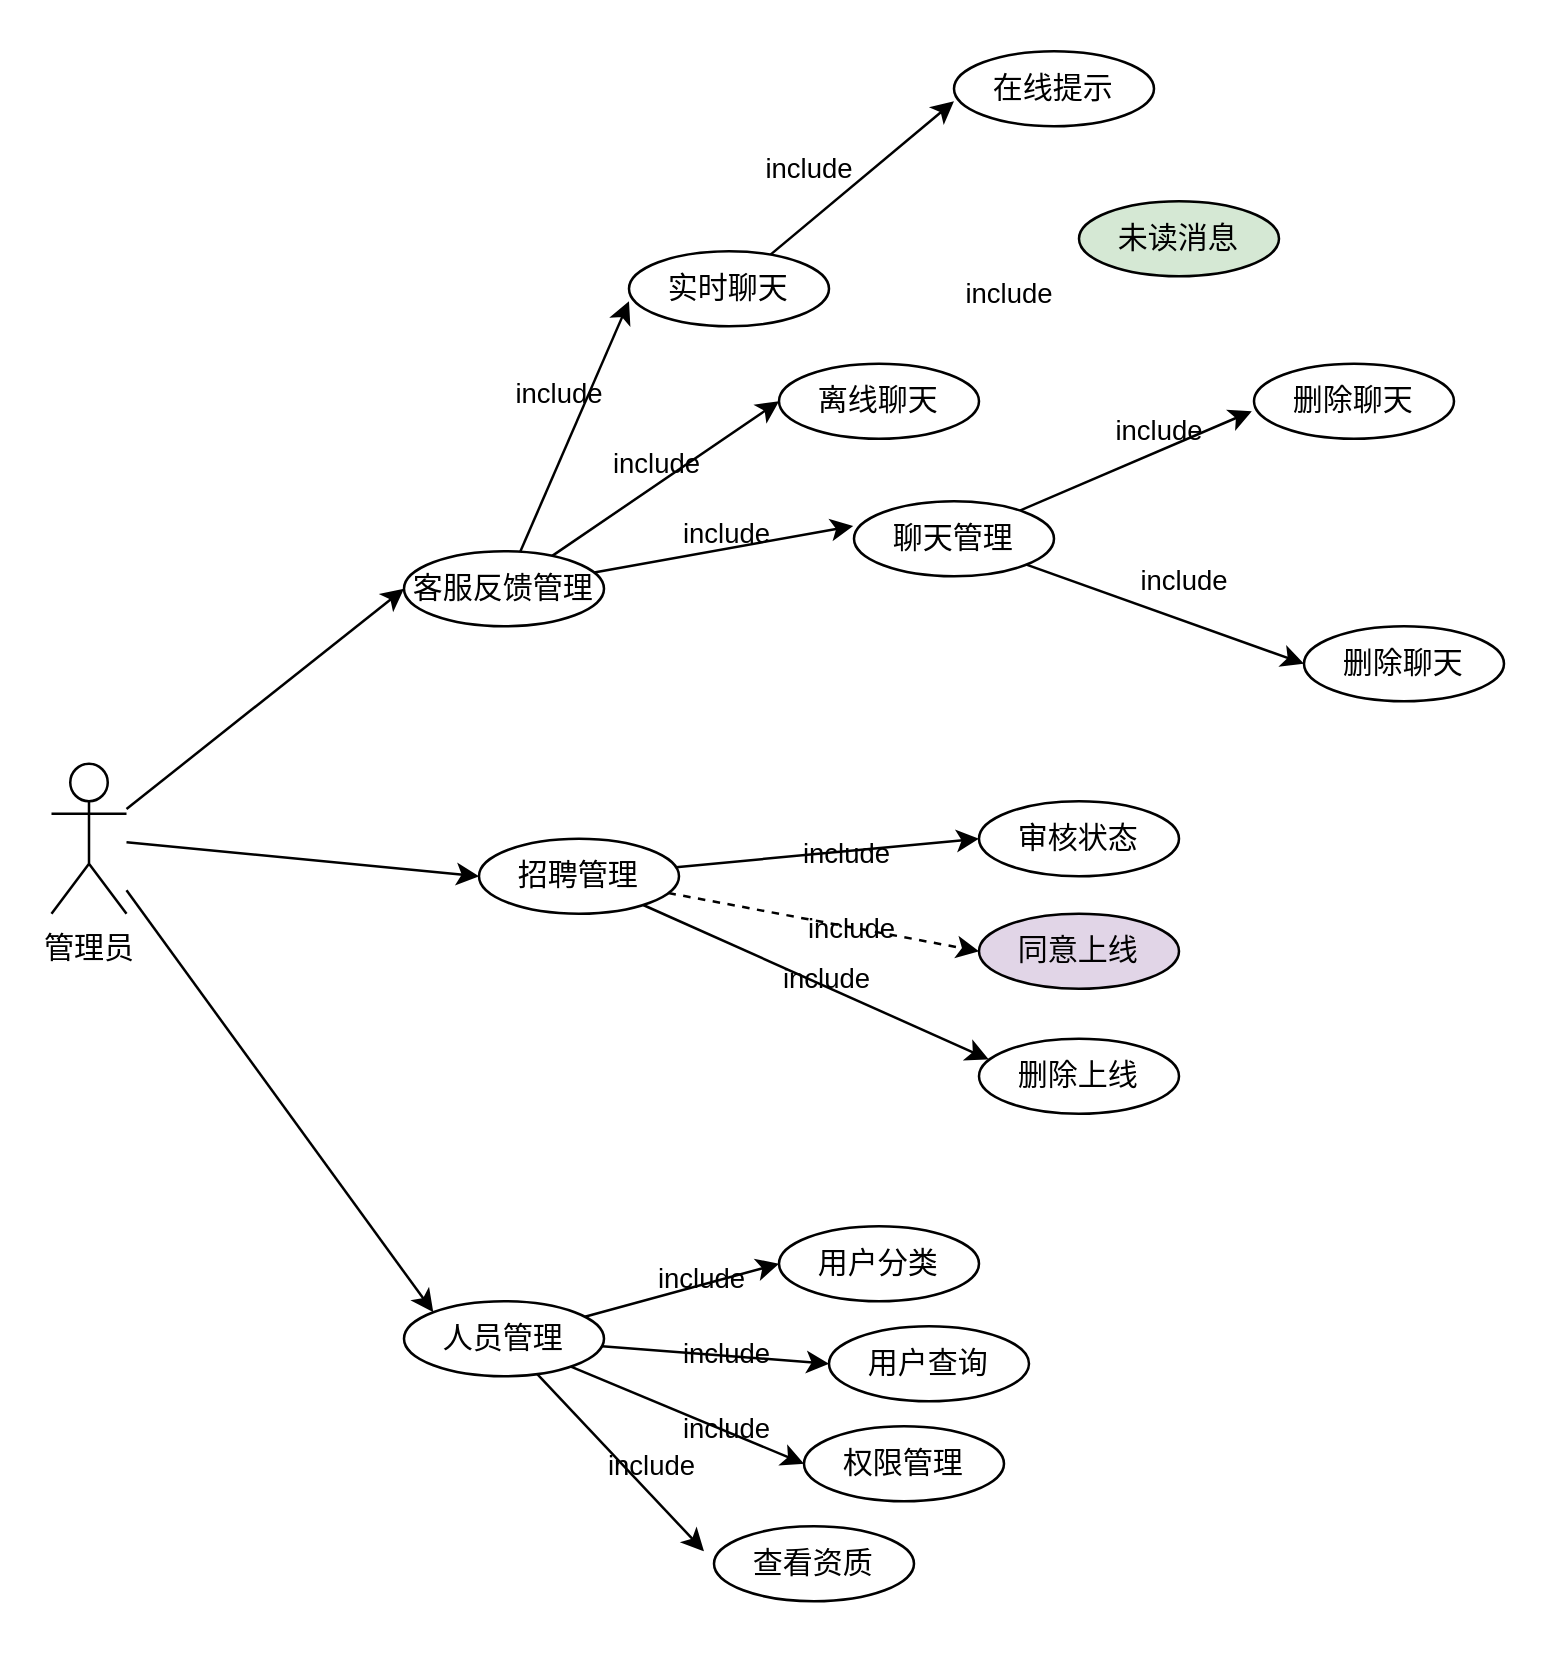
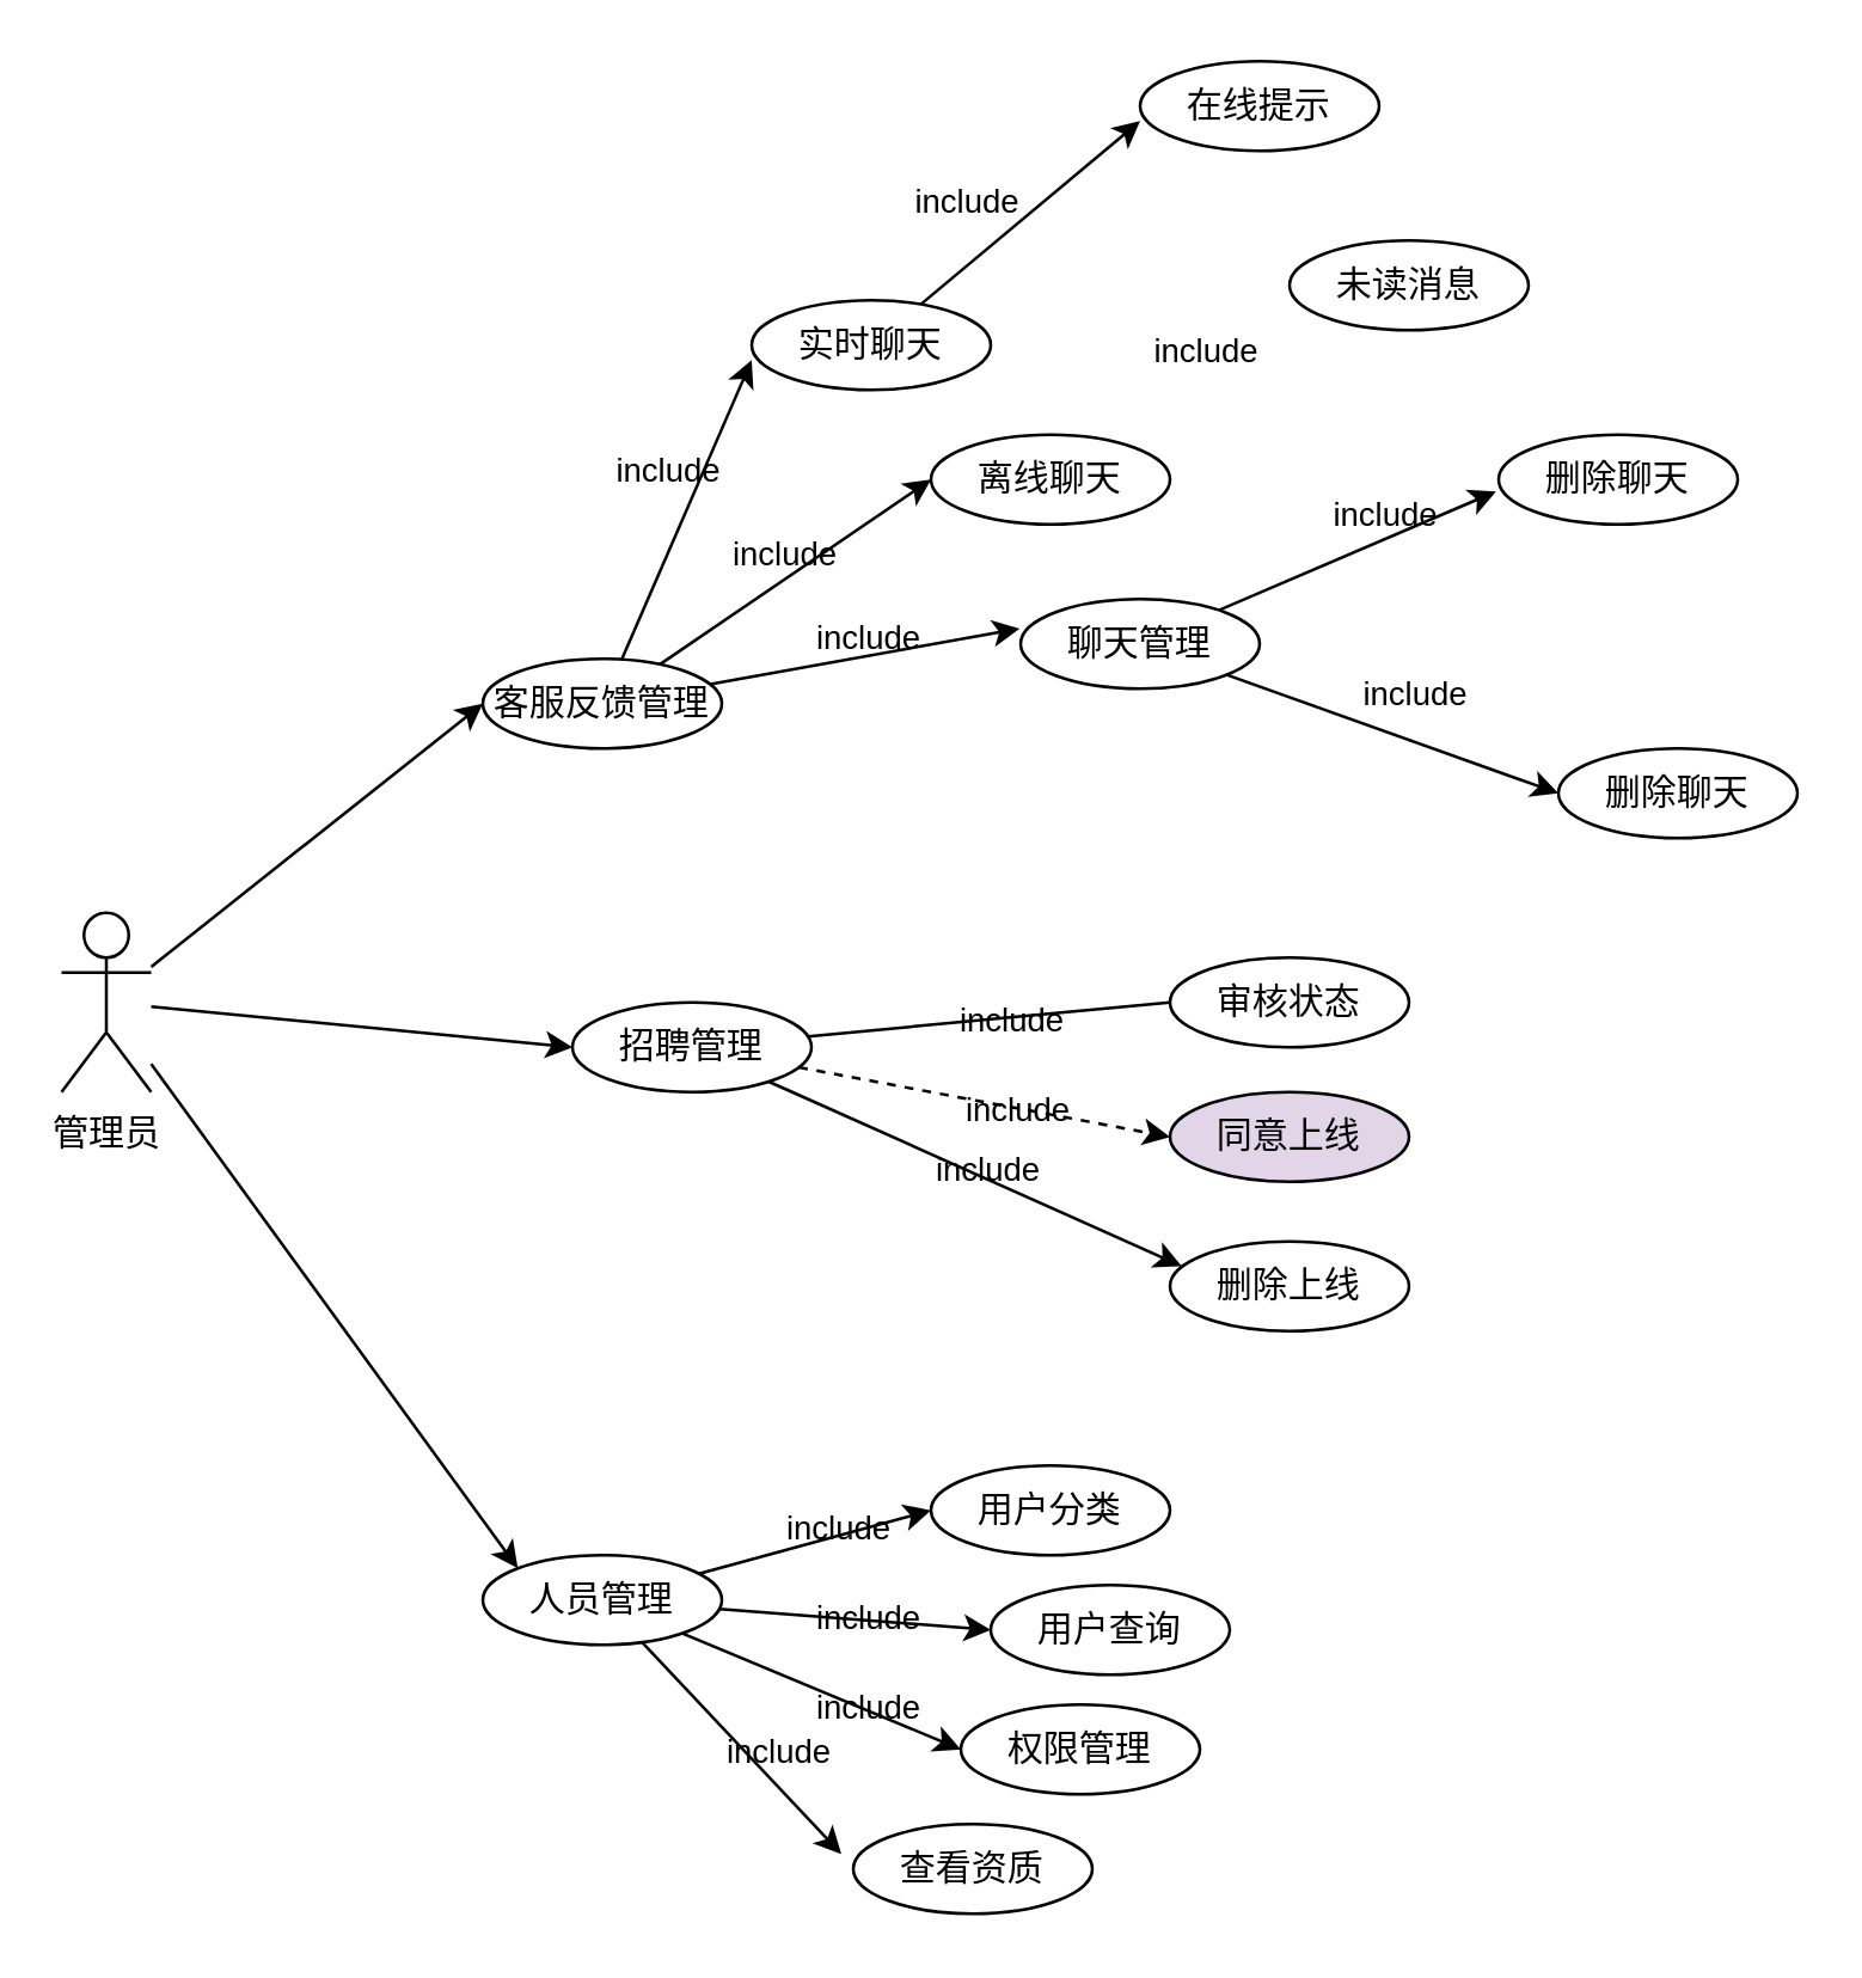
  <mxCell id="0" />
  <mxCell id="1" parent="0" />
  <mxCell id="2" style="edgeStyle=none;html=1;entryX=0;entryY=0.5;entryDx=0;entryDy=0;labelBackgroundColor=none;" edge="1" parent="1" source="5" target="9"><mxGeometry relative="1" as="geometry" /></mxCell>
  <mxCell id="3" style="edgeStyle=none;html=1;entryX=0;entryY=0.5;entryDx=0;entryDy=0;labelBackgroundColor=none;" edge="1" parent="1" source="5" target="35"><mxGeometry relative="1" as="geometry"><mxPoint x="221" y="350" as="targetPoint" /></mxGeometry></mxCell>
  <mxCell id="4" style="edgeStyle=none;html=1;entryX=0;entryY=0;entryDx=0;entryDy=0;" edge="1" parent="1" source="5" target="14"><mxGeometry relative="1" as="geometry" /></mxCell>
  <mxCell id="5" value="管理员" style="shape=umlActor;verticalLabelPosition=bottom;verticalAlign=top;html=1;outlineConnect=0;labelBackgroundColor=none;" vertex="1" parent="1"><mxGeometry x="20" y="305" width="30" height="60" as="geometry" /></mxCell>
  <mxCell id="6" style="edgeStyle=none;html=1;entryX=0;entryY=0.667;entryDx=0;entryDy=0;entryPerimeter=0;labelBackgroundColor=none;" edge="1" parent="1" source="9" target="16"><mxGeometry relative="1" as="geometry" /></mxCell>
  <mxCell id="7" style="edgeStyle=none;html=1;entryX=0;entryY=0.5;entryDx=0;entryDy=0;labelBackgroundColor=none;" edge="1" parent="1" source="9" target="17"><mxGeometry relative="1" as="geometry" /></mxCell>
  <mxCell id="8" style="edgeStyle=none;html=1;entryX=-0.004;entryY=0.329;entryDx=0;entryDy=0;entryPerimeter=0;labelBackgroundColor=none;" edge="1" parent="1" source="9" target="20"><mxGeometry relative="1" as="geometry" /></mxCell>
  <mxCell id="9" value="客服反馈管理" style="ellipse;whiteSpace=wrap;html=1;labelBackgroundColor=none;" vertex="1" parent="1"><mxGeometry x="161" y="220" width="80" height="30" as="geometry" /></mxCell>
  <mxCell id="10" style="edgeStyle=none;html=1;entryX=0;entryY=0.5;entryDx=0;entryDy=0;" edge="1" parent="1" source="14" target="40"><mxGeometry relative="1" as="geometry" /></mxCell>
  <mxCell id="11" style="edgeStyle=none;html=1;entryX=0;entryY=0.5;entryDx=0;entryDy=0;" edge="1" parent="1" source="14" target="42"><mxGeometry relative="1" as="geometry" /></mxCell>
  <mxCell id="12" style="edgeStyle=none;html=1;entryX=0;entryY=0.5;entryDx=0;entryDy=0;" edge="1" parent="1" source="14" target="44"><mxGeometry relative="1" as="geometry" /></mxCell>
  <mxCell id="13" style="edgeStyle=none;html=1;" edge="1" parent="1" source="14"><mxGeometry relative="1" as="geometry"><mxPoint x="281" y="620" as="targetPoint" /></mxGeometry></mxCell>
  <mxCell id="14" value="人员管理" style="ellipse;whiteSpace=wrap;html=1;labelBackgroundColor=none;" vertex="1" parent="1"><mxGeometry x="161" y="520" width="80" height="30" as="geometry" /></mxCell>
  <mxCell id="15" style="edgeStyle=none;html=1;entryX=0;entryY=0.667;entryDx=0;entryDy=0;entryPerimeter=0;labelBackgroundColor=none;" edge="1" parent="1" source="16" target="25"><mxGeometry relative="1" as="geometry" /></mxCell>
  <mxCell id="16" value="实时聊天" style="ellipse;whiteSpace=wrap;html=1;labelBackgroundColor=none;" vertex="1" parent="1"><mxGeometry x="251" y="100" width="80" height="30" as="geometry" /></mxCell>
  <mxCell id="17" value="离线聊天" style="ellipse;whiteSpace=wrap;html=1;labelBackgroundColor=none;" vertex="1" parent="1"><mxGeometry x="311" y="145" width="80" height="30" as="geometry" /></mxCell>
  <mxCell id="18" style="edgeStyle=none;html=1;entryX=-0.011;entryY=0.633;entryDx=0;entryDy=0;entryPerimeter=0;labelBackgroundColor=none;" edge="1" parent="1" source="20" target="28"><mxGeometry relative="1" as="geometry" /></mxCell>
  <mxCell id="19" style="edgeStyle=none;html=1;entryX=0;entryY=0.5;entryDx=0;entryDy=0;labelBackgroundColor=none;" edge="1" parent="1" source="20" target="30"><mxGeometry relative="1" as="geometry" /></mxCell>
  <mxCell id="20" value="聊天管理" style="ellipse;whiteSpace=wrap;html=1;labelBackgroundColor=none;" vertex="1" parent="1"><mxGeometry x="341" y="200" width="80" height="30" as="geometry" /></mxCell>
  <mxCell id="21" value="include" style="edgeLabel;resizable=0;html=1;align=center;verticalAlign=middle;labelBackgroundColor=none;" connectable="0" vertex="1" parent="1"><mxGeometry x="221" y="159.999" as="geometry"><mxPoint x="1" y="-3" as="offset" /></mxGeometry></mxCell>
  <mxCell id="22" value="include" style="edgeLabel;resizable=0;html=1;align=center;verticalAlign=middle;labelBackgroundColor=none;" connectable="0" vertex="1" parent="1"><mxGeometry x="261" y="184.999" as="geometry" /></mxCell>
  <mxCell id="23" value="include" style="edgeLabel;resizable=0;html=1;align=center;verticalAlign=middle;labelBackgroundColor=none;" connectable="0" vertex="1" parent="1"><mxGeometry x="291" y="214.999" as="geometry"><mxPoint x="-2" y="-2" as="offset" /></mxGeometry></mxCell>
- <mxCell id="24" value="未读消息" style="ellipse;whiteSpace=wrap;html=1;labelBackgroundColor=none;fillColor=#d5e8d4;" vertex="1" parent="1"><mxGeometry x="431" y="80" width="80" height="30" as="geometry" /></mxCell>
+ <mxCell id="24" value="未读消息" style="ellipse;whiteSpace=wrap;html=1;labelBackgroundColor=none;" vertex="1" parent="1"><mxGeometry x="431" y="80" width="80" height="30" as="geometry" /></mxCell>
  <mxCell id="25" value="在线提示" style="ellipse;whiteSpace=wrap;html=1;labelBackgroundColor=none;" vertex="1" parent="1"><mxGeometry x="381" y="20" width="80" height="30" as="geometry" /></mxCell>
  <mxCell id="26" value="include" style="edgeLabel;resizable=0;html=1;align=center;verticalAlign=middle;labelBackgroundColor=none;" connectable="0" vertex="1" parent="1"><mxGeometry x="321" y="69.999" as="geometry"><mxPoint x="1" y="-3" as="offset" /></mxGeometry></mxCell>
  <mxCell id="27" value="include" style="edgeLabel;resizable=0;html=1;align=center;verticalAlign=middle;labelBackgroundColor=none;" connectable="0" vertex="1" parent="1"><mxGeometry x="401" y="119.999" as="geometry"><mxPoint x="1" y="-3" as="offset" /></mxGeometry></mxCell>
  <mxCell id="28" value="删除聊天" style="ellipse;whiteSpace=wrap;html=1;labelBackgroundColor=none;" vertex="1" parent="1"><mxGeometry x="501" y="145" width="80" height="30" as="geometry" /></mxCell>
  <mxCell id="29" value="include" style="edgeLabel;resizable=0;html=1;align=center;verticalAlign=middle;labelBackgroundColor=none;" connectable="0" vertex="1" parent="1"><mxGeometry x="461" y="174.999" as="geometry"><mxPoint x="1" y="-3" as="offset" /></mxGeometry></mxCell>
  <mxCell id="30" value="删除聊天" style="ellipse;whiteSpace=wrap;html=1;labelBackgroundColor=none;" vertex="1" parent="1"><mxGeometry x="521" y="250" width="80" height="30" as="geometry" /></mxCell>
  <mxCell id="31" value="include" style="edgeLabel;resizable=0;html=1;align=center;verticalAlign=middle;labelBackgroundColor=none;" connectable="0" vertex="1" parent="1"><mxGeometry x="471" y="234.999" as="geometry"><mxPoint x="1" y="-3" as="offset" /></mxGeometry></mxCell>
- <mxCell id="32" style="edgeStyle=none;html=1;entryX=0;entryY=0.5;entryDx=0;entryDy=0;" edge="1" parent="1" source="35" target="36"><mxGeometry relative="1" as="geometry" /></mxCell>
+ <mxCell id="32" style="edgeStyle=none;html=1;entryX=0;entryY=0.5;entryDx=0;entryDy=0;endArrow=none;" edge="1" parent="1" source="35" target="36"><mxGeometry relative="1" as="geometry" /></mxCell>
  <mxCell id="33" style="edgeStyle=none;html=1;entryX=0;entryY=0.5;entryDx=0;entryDy=0;dashed=1;" edge="1" parent="1" source="35" target="37"><mxGeometry relative="1" as="geometry" /></mxCell>
  <mxCell id="34" style="edgeStyle=none;html=1;entryX=0.048;entryY=0.274;entryDx=0;entryDy=0;entryPerimeter=0;" edge="1" parent="1" source="35" target="48"><mxGeometry relative="1" as="geometry" /></mxCell>
  <mxCell id="35" value="招聘管理" style="ellipse;whiteSpace=wrap;html=1;labelBackgroundColor=none;" vertex="1" parent="1"><mxGeometry x="191" y="335" width="80" height="30" as="geometry" /></mxCell>
  <mxCell id="36" value="审核状态" style="ellipse;whiteSpace=wrap;html=1;labelBackgroundColor=none;" vertex="1" parent="1"><mxGeometry x="391" y="320" width="80" height="30" as="geometry" /></mxCell>
  <mxCell id="37" value="同意上线" style="ellipse;whiteSpace=wrap;html=1;labelBackgroundColor=none;fillColor=#e1d5e7;" vertex="1" parent="1"><mxGeometry x="391" y="365" width="80" height="30" as="geometry" /></mxCell>
  <mxCell id="38" value="include" style="edgeLabel;resizable=0;html=1;align=center;verticalAlign=middle;labelBackgroundColor=none;" connectable="0" vertex="1" parent="1"><mxGeometry x="365" y="279.999" as="geometry"><mxPoint x="-28" y="61" as="offset" /></mxGeometry></mxCell>
  <mxCell id="39" value="include" style="edgeLabel;resizable=0;html=1;align=center;verticalAlign=middle;labelBackgroundColor=none;" connectable="0" vertex="1" parent="1"><mxGeometry x="381" y="289.999" as="geometry"><mxPoint x="-42" y="81" as="offset" /></mxGeometry></mxCell>
  <mxCell id="40" value="用户分类" style="ellipse;whiteSpace=wrap;html=1;labelBackgroundColor=none;" vertex="1" parent="1"><mxGeometry x="311" y="490" width="80" height="30" as="geometry" /></mxCell>
  <mxCell id="41" value="include" style="edgeLabel;resizable=0;html=1;align=center;verticalAlign=middle;labelBackgroundColor=none;" connectable="0" vertex="1" parent="1"><mxGeometry x="331" y="459.999" as="geometry"><mxPoint x="-42" y="81" as="offset" /></mxGeometry></mxCell>
  <mxCell id="42" value="用户查询" style="ellipse;whiteSpace=wrap;html=1;labelBackgroundColor=none;" vertex="1" parent="1"><mxGeometry x="331" y="530" width="80" height="30" as="geometry" /></mxCell>
  <mxCell id="43" value="include" style="edgeLabel;resizable=0;html=1;align=center;verticalAlign=middle;labelBackgroundColor=none;" connectable="0" vertex="1" parent="1"><mxGeometry x="321" y="429.999" as="geometry"><mxPoint x="-42" y="81" as="offset" /></mxGeometry></mxCell>
  <mxCell id="44" value="权限管理" style="ellipse;whiteSpace=wrap;html=1;labelBackgroundColor=none;" vertex="1" parent="1"><mxGeometry x="321" y="570" width="80" height="30" as="geometry" /></mxCell>
  <mxCell id="45" value="include" style="edgeLabel;resizable=0;html=1;align=center;verticalAlign=middle;labelBackgroundColor=none;" connectable="0" vertex="1" parent="1"><mxGeometry x="331" y="489.999" as="geometry"><mxPoint x="-42" y="81" as="offset" /></mxGeometry></mxCell>
  <mxCell id="46" value="查看资质" style="ellipse;whiteSpace=wrap;html=1;labelBackgroundColor=none;" vertex="1" parent="1"><mxGeometry x="285" y="610" width="80" height="30" as="geometry" /></mxCell>
  <mxCell id="47" value="include" style="edgeLabel;resizable=0;html=1;align=center;verticalAlign=middle;labelBackgroundColor=none;" connectable="0" vertex="1" parent="1"><mxGeometry x="301" y="504.999" as="geometry"><mxPoint x="-42" y="81" as="offset" /></mxGeometry></mxCell>
  <mxCell id="48" value="删除上线" style="ellipse;whiteSpace=wrap;html=1;labelBackgroundColor=none;" vertex="1" parent="1"><mxGeometry x="391" y="415" width="80" height="30" as="geometry" /></mxCell>
  <mxCell id="49" value="include" style="edgeLabel;resizable=0;html=1;align=center;verticalAlign=middle;labelBackgroundColor=none;" connectable="0" vertex="1" parent="1"><mxGeometry x="371" y="309.999" as="geometry"><mxPoint x="-42" y="81" as="offset" /></mxGeometry></mxCell>
